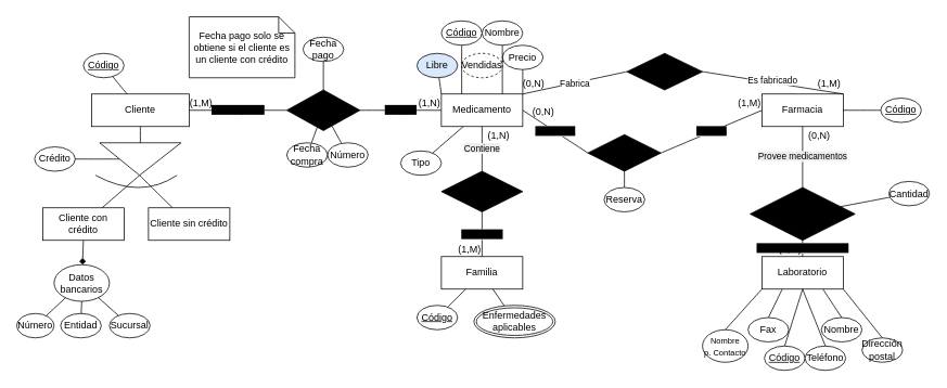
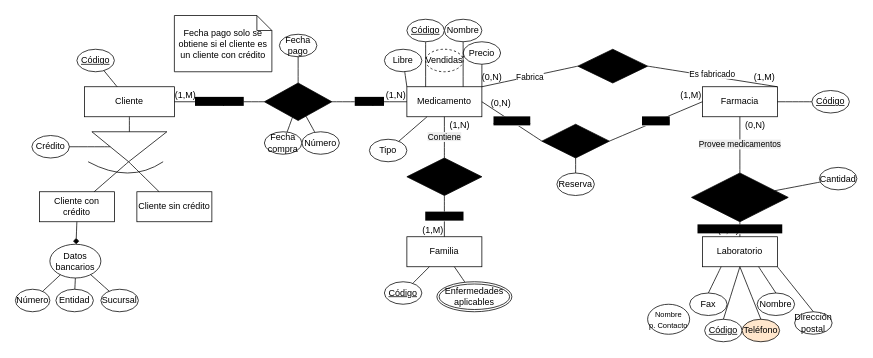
  <mxCell id="0" />
  <mxCell id="1" parent="0" />
  <mxCell id="2" value="Medicamento" style="whiteSpace=wrap;html=1;align=center;rounded=0;" vertex="1" parent="1"><mxGeometry x="542" y="115" width="100" height="40" as="geometry" /></mxCell>
  <mxCell id="3" value="Farmacia" style="whiteSpace=wrap;html=1;align=center;rounded=0;" vertex="1" parent="1"><mxGeometry x="936" y="115" width="100" height="40" as="geometry" /></mxCell>
  <mxCell id="4" value="Nombre" style="ellipse;whiteSpace=wrap;html=1;align=center;rounded=0;" vertex="1" parent="1"><mxGeometry x="592" y="25" width="50" height="30" as="geometry" /></mxCell>
  <mxCell id="5" value="Código" style="ellipse;whiteSpace=wrap;html=1;align=center;fontStyle=4;rounded=0;" vertex="1" parent="1"><mxGeometry x="542" y="25" width="50" height="30" as="geometry" /></mxCell>
  <mxCell id="6" value="Almacena" style="shape=rhombus;perimeter=rhombusPerimeter;whiteSpace=wrap;html=1;align=center;fillColor=light-dark(#000000, #e3c800);rounded=0;" vertex="1" parent="1"><mxGeometry x="722" y="165" width="90" height="45" as="geometry" /></mxCell>
  <mxCell id="7" value="Reserva" style="ellipse;whiteSpace=wrap;html=1;align=center;rounded=0;" vertex="1" parent="1"><mxGeometry x="742" y="230" width="50" height="30" as="geometry" /></mxCell>
  <mxCell id="8" value="Vendidas" style="ellipse;whiteSpace=wrap;html=1;align=center;dashed=1;rounded=0;" vertex="1" parent="1"><mxGeometry x="567" y="65" width="50" height="30" as="geometry" /></mxCell>
  <mxCell id="9" value="Precio" style="ellipse;whiteSpace=wrap;html=1;align=center;rounded=0;" vertex="1" parent="1"><mxGeometry x="617" y="55" width="50" height="30" as="geometry" /></mxCell>
- <mxCell id="10" value="Libre" style="ellipse;whiteSpace=wrap;html=1;align=center;rounded=0;fillColor=#dae8fc;" vertex="1" parent="1"><mxGeometry x="512" y="65" width="50" height="30" as="geometry" /></mxCell>
+ <mxCell id="10" value="Libre" style="ellipse;whiteSpace=wrap;html=1;align=center;rounded=0;" vertex="1" parent="1"><mxGeometry x="512" y="65" width="50" height="30" as="geometry" /></mxCell>
  <mxCell id="11" value="Tipo" style="ellipse;whiteSpace=wrap;html=1;align=center;rounded=0;" vertex="1" parent="1"><mxGeometry x="492" y="185" width="50" height="30" as="geometry" /></mxCell>
  <mxCell id="12" value="Laboratorio" style="whiteSpace=wrap;html=1;align=center;rounded=0;" vertex="1" parent="1"><mxGeometry x="936" y="315" width="100" height="40" as="geometry" /></mxCell>
  <mxCell id="13" value="Código" style="ellipse;whiteSpace=wrap;html=1;align=center;fontStyle=4;rounded=0;" vertex="1" parent="1"><mxGeometry x="939" y="425" width="50" height="30" as="geometry" /></mxCell>
  <mxCell id="14" value="Nombre" style="ellipse;whiteSpace=wrap;html=1;align=center;rounded=0;" vertex="1" parent="1"><mxGeometry x="1009" y="390" width="50" height="30" as="geometry" /></mxCell>
- <mxCell id="15" value="Teléfono" style="ellipse;whiteSpace=wrap;html=1;align=center;rounded=0;" vertex="1" parent="1"><mxGeometry x="989" y="425" width="50" height="30" as="geometry" /></mxCell>
+ <mxCell id="15" value="Teléfono" style="ellipse;whiteSpace=wrap;html=1;align=center;rounded=0;fillColor=#ffe6cc;" vertex="1" parent="1"><mxGeometry x="989" y="425" width="50" height="30" as="geometry" /></mxCell>
  <mxCell id="16" value="Dirección postal" style="ellipse;whiteSpace=wrap;html=1;align=center;rounded=0;" vertex="1" parent="1"><mxGeometry x="1059" y="415" width="50" height="30" as="geometry" /></mxCell>
  <mxCell id="17" value="Fax" style="ellipse;whiteSpace=wrap;html=1;align=center;rounded=0;" vertex="1" parent="1"><mxGeometry x="919" y="390" width="50" height="30" as="geometry" /></mxCell>
  <mxCell id="18" value="&lt;font style=&quot;font-size: 10px;&quot;&gt;Nombre&lt;/font&gt;&lt;div&gt;&lt;font style=&quot;font-size: 10px;&quot;&gt;p. Contacto&lt;/font&gt;&lt;/div&gt;" style="ellipse;whiteSpace=wrap;html=1;align=center;rounded=0;" vertex="1" parent="1"><mxGeometry x="863" y="405" width="56" height="40" as="geometry" /></mxCell>
  <mxCell id="19" value="" style="endArrow=none;html=1;curved=1;" edge="1" parent="1" source="2" target="11"><mxGeometry width="50" height="50" relative="1" as="geometry"><mxPoint x="566.5" y="215" as="sourcePoint" /><mxPoint x="792" y="150" as="targetPoint" /></mxGeometry></mxCell>
  <mxCell id="20" value="&lt;span style=&quot;background-color: rgb(0, 0, 0);&quot;&gt;&lt;font style=&quot;color: light-dark(rgb(0, 0, 0), rgb(0, 0, 0));&quot;&gt;Está en&lt;/font&gt;&lt;/span&gt;" style="endArrow=none;html=1;rounded=0;curved=1;exitX=1;exitY=0.5;exitDx=0;exitDy=0;entryX=0;entryY=0.5;entryDx=0;entryDy=0;" edge="1" parent="1" source="6" target="3"><mxGeometry relative="1" as="geometry"><mxPoint x="772" y="295" as="sourcePoint" /><mxPoint x="932" y="295" as="targetPoint" /></mxGeometry></mxCell>
  <mxCell id="21" value="(1,M)" style="resizable=0;html=1;whiteSpace=wrap;align=right;verticalAlign=bottom;" connectable="0" vertex="1" parent="20"><mxGeometry x="1" relative="1" as="geometry" /></mxCell>
  <mxCell id="22" value="&lt;span style=&quot;background-color: rgb(0, 0, 0);&quot;&gt;&lt;font style=&quot;color: light-dark(rgb(0, 0, 0), rgb(0, 0, 0));&quot;&gt;Almacena&lt;/font&gt;&lt;/span&gt;" style="endArrow=none;html=1;rounded=0;curved=1;exitX=0;exitY=0.5;exitDx=0;exitDy=0;entryX=1;entryY=0.5;entryDx=0;entryDy=0;" edge="1" parent="1" source="6" target="2"><mxGeometry relative="1" as="geometry"><mxPoint x="782" y="145" as="sourcePoint" /><mxPoint x="796" y="85" as="targetPoint" /></mxGeometry></mxCell>
  <mxCell id="23" value="(0,N)" style="resizable=0;html=1;whiteSpace=wrap;align=right;verticalAlign=bottom;" connectable="0" vertex="1" parent="22"><mxGeometry x="1" relative="1" as="geometry"><mxPoint x="40" y="10" as="offset" /></mxGeometry></mxCell>
  <mxCell id="24" value="" style="endArrow=none;html=1;curved=1;entryX=0.5;entryY=1;entryDx=0;entryDy=0;exitX=0.5;exitY=0;exitDx=0;exitDy=0;" edge="1" parent="1" source="7" target="6"><mxGeometry width="50" height="50" relative="1" as="geometry"><mxPoint x="628" y="295" as="sourcePoint" /><mxPoint x="657" y="365" as="targetPoint" /></mxGeometry></mxCell>
  <mxCell id="25" value="" style="endArrow=none;html=1;curved=1;entryX=0.75;entryY=0;entryDx=0;entryDy=0;" edge="1" parent="1" source="4" target="2"><mxGeometry width="50" height="50" relative="1" as="geometry"><mxPoint x="782" y="285" as="sourcePoint" /><mxPoint x="782" y="255" as="targetPoint" /></mxGeometry></mxCell>
  <mxCell id="26" value="" style="endArrow=none;html=1;curved=1;entryX=1;entryY=0;entryDx=0;entryDy=0;" edge="1" parent="1" source="9" target="2"><mxGeometry width="50" height="50" relative="1" as="geometry"><mxPoint x="627" y="185" as="sourcePoint" /><mxPoint x="627" y="165" as="targetPoint" /></mxGeometry></mxCell>
  <mxCell id="27" value="" style="endArrow=none;html=1;curved=1;" edge="1" parent="1" source="8" target="9"><mxGeometry width="50" height="50" relative="1" as="geometry"><mxPoint x="582" y="75" as="sourcePoint" /><mxPoint x="652" y="165" as="targetPoint" /></mxGeometry></mxCell>
  <mxCell id="28" value="" style="endArrow=none;html=1;curved=1;entryX=0.25;entryY=0;entryDx=0;entryDy=0;" edge="1" parent="1" source="5" target="2"><mxGeometry width="50" height="50" relative="1" as="geometry"><mxPoint x="597" y="225" as="sourcePoint" /><mxPoint x="602" y="165" as="targetPoint" /></mxGeometry></mxCell>
  <mxCell id="29" value="" style="endArrow=none;html=1;curved=1;entryX=0;entryY=0;entryDx=0;entryDy=0;" edge="1" parent="1" source="10" target="2"><mxGeometry width="50" height="50" relative="1" as="geometry"><mxPoint x="565" y="186" as="sourcePoint" /><mxPoint x="577" y="165" as="targetPoint" /></mxGeometry></mxCell>
  <mxCell id="30" value="Obtención de medicamentos" style="shape=rhombus;perimeter=rhombusPerimeter;whiteSpace=wrap;html=1;align=center;fillColor=light-dark(#000000, #e3c800);rounded=0;" vertex="1" parent="1"><mxGeometry x="921.5" y="230" width="129" height="65" as="geometry" /></mxCell>
  <mxCell id="31" value="&lt;span style=&quot;background-color: rgb(0, 0, 0);&quot;&gt;&lt;font style=&quot;color: light-dark(rgb(0, 0, 0), rgb(0, 0, 0));&quot;&gt;Obtiene medicamentos&lt;/font&gt;&lt;/span&gt;" style="endArrow=none;html=1;rounded=0;curved=1;exitX=0.5;exitY=1;exitDx=0;exitDy=0;entryX=0.5;entryY=0;entryDx=0;entryDy=0;" edge="1" parent="1" source="30" target="12"><mxGeometry relative="1" as="geometry"><mxPoint x="972" y="380" as="sourcePoint" /><mxPoint x="1136" y="220" as="targetPoint" /><mxPoint as="offset" /></mxGeometry></mxCell>
  <mxCell id="32" value="(0,M)" style="resizable=0;html=1;whiteSpace=wrap;align=right;verticalAlign=bottom;" connectable="0" vertex="1" parent="31"><mxGeometry x="1" relative="1" as="geometry" /></mxCell>
  <mxCell id="33" value="&lt;font style=&quot;color: light-dark(rgb(0, 0, 0), rgb(0, 0, 0)); background-color: light-dark(rgb(237, 237, 237), rgb(255, 255, 255));&quot;&gt;Provee medicamentos&lt;/font&gt;" style="endArrow=none;html=1;rounded=0;curved=1;exitX=0.5;exitY=0;exitDx=0;exitDy=0;entryX=0.5;entryY=1;entryDx=0;entryDy=0;" edge="1" parent="1" source="30" target="3"><mxGeometry relative="1" as="geometry"><mxPoint x="982" y="230" as="sourcePoint" /><mxPoint x="842" y="220" as="targetPoint" /><mxPoint as="offset" /></mxGeometry></mxCell>
  <mxCell id="34" value="(0,N)" style="resizable=0;html=1;whiteSpace=wrap;align=right;verticalAlign=bottom;" connectable="0" vertex="1" parent="33"><mxGeometry x="1" relative="1" as="geometry"><mxPoint x="35" y="20" as="offset" /></mxGeometry></mxCell>
- <mxCell id="35" value="" style="endArrow=none;html=1;curved=1;entryX=0.5;entryY=0;entryDx=0;entryDy=0;exitX=0;exitY=1;exitDx=0;exitDy=0;" edge="1" parent="1" source="12" target="18"><mxGeometry width="50" height="50" relative="1" as="geometry"><mxPoint x="628" y="225" as="sourcePoint" /><mxPoint x="657" y="295" as="targetPoint" /></mxGeometry></mxCell>
  <mxCell id="36" value="" style="endArrow=none;html=1;curved=1;entryX=0.5;entryY=0;entryDx=0;entryDy=0;exitX=0.5;exitY=1;exitDx=0;exitDy=0;" edge="1" parent="1" source="12" target="13"><mxGeometry width="50" height="50" relative="1" as="geometry"><mxPoint x="946" y="365" as="sourcePoint" /><mxPoint x="930" y="465" as="targetPoint" /></mxGeometry></mxCell>
  <mxCell id="37" value="" style="endArrow=none;html=1;curved=1;entryX=0.5;entryY=0;entryDx=0;entryDy=0;exitX=0.5;exitY=1;exitDx=0;exitDy=0;" edge="1" parent="1" source="12" target="15"><mxGeometry width="50" height="50" relative="1" as="geometry"><mxPoint x="971" y="365" as="sourcePoint" /><mxPoint x="991" y="470" as="targetPoint" /></mxGeometry></mxCell>
  <mxCell id="38" value="" style="endArrow=none;html=1;curved=1;entryX=0.5;entryY=0;entryDx=0;entryDy=0;exitX=1;exitY=1;exitDx=0;exitDy=0;" edge="1" parent="1" source="12" target="16"><mxGeometry width="50" height="50" relative="1" as="geometry"><mxPoint x="996" y="365" as="sourcePoint" /><mxPoint x="1016" y="510" as="targetPoint" /></mxGeometry></mxCell>
  <mxCell id="39" value="" style="endArrow=none;html=1;curved=1;entryX=0.5;entryY=0;entryDx=0;entryDy=0;exitX=0.75;exitY=1;exitDx=0;exitDy=0;" edge="1" parent="1" source="12" target="14"><mxGeometry width="50" height="50" relative="1" as="geometry"><mxPoint x="1046" y="365" as="sourcePoint" /><mxPoint x="1081" y="510" as="targetPoint" /></mxGeometry></mxCell>
  <mxCell id="40" value="" style="endArrow=none;html=1;curved=1;entryX=0.5;entryY=0;entryDx=0;entryDy=0;exitX=0.25;exitY=1;exitDx=0;exitDy=0;" edge="1" parent="1" source="12" target="17"><mxGeometry width="50" height="50" relative="1" as="geometry"><mxPoint x="1021" y="365" as="sourcePoint" /><mxPoint x="1051" y="470" as="targetPoint" /></mxGeometry></mxCell>
  <mxCell id="41" value="Fabricación" style="shape=rhombus;perimeter=rhombusPerimeter;whiteSpace=wrap;html=1;align=center;fillColor=light-dark(#000000, #e3c800);rounded=0;" vertex="1" parent="1"><mxGeometry x="770" y="65" width="93" height="45" as="geometry" /></mxCell>
  <mxCell id="42" value="" style="endArrow=none;html=1;rounded=0;curved=1;exitX=0;exitY=0.5;exitDx=0;exitDy=0;entryX=1;entryY=0;entryDx=0;entryDy=0;" edge="1" parent="1" source="41" target="2"><mxGeometry relative="1" as="geometry"><mxPoint x="1128" y="270" as="sourcePoint" /><mxPoint x="1142" y="205" as="targetPoint" /><mxPoint as="offset" /></mxGeometry></mxCell>
  <mxCell id="43" value="(0,N)" style="resizable=0;html=1;whiteSpace=wrap;align=right;verticalAlign=bottom;" connectable="0" vertex="1" parent="42"><mxGeometry x="1" relative="1" as="geometry"><mxPoint x="28" y="-5" as="offset" /></mxGeometry></mxCell>
  <mxCell id="44" value="Fabrica" style="edgeLabel;html=1;align=center;verticalAlign=middle;resizable=0;points=[];" connectable="0" vertex="1" parent="42"><mxGeometry x="0.01" y="1" relative="1" as="geometry"><mxPoint as="offset" /></mxGeometry></mxCell>
  <mxCell id="45" value="" style="endArrow=none;html=1;rounded=0;curved=1;exitX=1;exitY=0.5;exitDx=0;exitDy=0;entryX=1;entryY=0;entryDx=0;entryDy=0;" edge="1" parent="1" source="41" target="3"><mxGeometry relative="1" as="geometry"><mxPoint x="1138" y="120" as="sourcePoint" /><mxPoint x="1142" y="45" as="targetPoint" /><mxPoint as="offset" /></mxGeometry></mxCell>
  <mxCell id="46" value="(1,M)" style="resizable=0;html=1;whiteSpace=wrap;align=right;verticalAlign=bottom;" connectable="0" vertex="1" parent="45"><mxGeometry x="1" relative="1" as="geometry"><mxPoint x="-2" y="-5" as="offset" /></mxGeometry></mxCell>
  <mxCell id="47" value="Es fabricado" style="edgeLabel;html=1;align=center;verticalAlign=middle;resizable=0;points=[];" connectable="0" vertex="1" parent="45"><mxGeometry x="0.364" y="4" relative="1" as="geometry"><mxPoint x="-33" y="-5" as="offset" /></mxGeometry></mxCell>
  <mxCell id="48" value="Cliente" style="whiteSpace=wrap;html=1;align=center;rounded=0;" vertex="1" parent="1"><mxGeometry x="112" y="115" width="120" height="40" as="geometry" /></mxCell>
  <mxCell id="49" value="Compra" style="shape=rhombus;perimeter=rhombusPerimeter;whiteSpace=wrap;html=1;align=center;fillColor=light-dark(#000000, #e3c800);rounded=0;" vertex="1" parent="1"><mxGeometry x="352" y="110" width="90" height="50" as="geometry" /></mxCell>
  <mxCell id="50" value="&lt;span style=&quot;background-color: rgb(0, 0, 0);&quot;&gt;&lt;font style=&quot;color: light-dark(rgb(0, 0, 0), rgb(0, 0, 0));&quot;&gt;Compra&lt;/font&gt;&lt;/span&gt;" style="endArrow=none;html=1;rounded=0;curved=1;exitX=1;exitY=0.5;exitDx=0;exitDy=0;entryX=0;entryY=0.5;entryDx=0;entryDy=0;" edge="1" parent="1" source="49" target="2"><mxGeometry relative="1" as="geometry"><mxPoint x="360" y="300" as="sourcePoint" /><mxPoint x="530" y="135" as="targetPoint" /></mxGeometry></mxCell>
  <mxCell id="51" value="(1,N)" style="resizable=0;html=1;whiteSpace=wrap;align=right;verticalAlign=bottom;" connectable="0" vertex="1" parent="50"><mxGeometry x="1" relative="1" as="geometry" /></mxCell>
  <mxCell id="52" value="&lt;span style=&quot;background-color: rgb(0, 0, 0);&quot;&gt;&lt;font style=&quot;color: light-dark(rgb(0, 0, 0), rgb(0, 0, 0));&quot;&gt;Es comprado&lt;/font&gt;&lt;/span&gt;" style="endArrow=none;html=1;rounded=0;curved=1;exitX=0;exitY=0.5;exitDx=0;exitDy=0;entryX=1;entryY=0.5;entryDx=0;entryDy=0;" edge="1" parent="1" source="49" target="48"><mxGeometry relative="1" as="geometry"><mxPoint x="370" y="150" as="sourcePoint" /><mxPoint x="224" y="135" as="targetPoint" /></mxGeometry></mxCell>
  <mxCell id="53" value="(1,M)" style="resizable=0;html=1;whiteSpace=wrap;align=right;verticalAlign=bottom;" connectable="0" vertex="1" parent="52"><mxGeometry x="1" relative="1" as="geometry"><mxPoint x="30" as="offset" /></mxGeometry></mxCell>
  <mxCell id="54" value="" style="endArrow=none;html=1;curved=1;" edge="1" parent="1" source="55" target="49"><mxGeometry width="50" height="50" relative="1" as="geometry"><mxPoint x="408" y="176" as="sourcePoint" /><mxPoint x="245" y="370" as="targetPoint" /></mxGeometry></mxCell>
  <mxCell id="55" value="Número" style="ellipse;whiteSpace=wrap;html=1;align=center;rounded=0;" vertex="1" parent="1"><mxGeometry x="402" y="175" width="50" height="30" as="geometry" /></mxCell>
  <mxCell id="56" value="Fecha compra" style="ellipse;whiteSpace=wrap;html=1;align=center;rounded=0;" vertex="1" parent="1"><mxGeometry x="352" y="175" width="50" height="30" as="geometry" /></mxCell>
  <mxCell id="57" value="" style="endArrow=none;html=1;curved=1;" edge="1" parent="1" source="49" target="56"><mxGeometry width="50" height="50" relative="1" as="geometry"><mxPoint x="407" y="185" as="sourcePoint" /><mxPoint x="407" y="170" as="targetPoint" /></mxGeometry></mxCell>
  <mxCell id="58" value="Código" style="ellipse;whiteSpace=wrap;html=1;align=center;fontStyle=4;rounded=0;" vertex="1" parent="1"><mxGeometry x="102" y="65" width="50" height="30" as="geometry" /></mxCell>
  <mxCell id="59" value="" style="endArrow=none;html=1;curved=1;" edge="1" parent="1" source="48" target="58"><mxGeometry width="50" height="50" relative="1" as="geometry"><mxPoint x="429" y="186" as="sourcePoint" /><mxPoint x="417" y="164" as="targetPoint" /></mxGeometry></mxCell>
  <mxCell id="60" value="Crédito" style="ellipse;whiteSpace=wrap;html=1;align=center;rounded=0;" vertex="1" parent="1"><mxGeometry x="42" y="180" width="50" height="30" as="geometry" /></mxCell>
  <mxCell id="61" value="" style="verticalLabelPosition=bottom;verticalAlign=top;html=1;shape=mxgraph.basic.acute_triangle;dx=0.51;rotation=-180;" vertex="1" parent="1"><mxGeometry x="122" y="175" width="100" height="40" as="geometry" /></mxCell>
  <mxCell id="62" value="" style="endArrow=none;html=1;curved=1;" edge="1" parent="1"><mxGeometry width="50" height="50" relative="1" as="geometry"><mxPoint x="117" y="215" as="sourcePoint" /><mxPoint x="217" y="215" as="targetPoint" /><Array as="points"><mxPoint x="172" y="245" /></Array></mxGeometry></mxCell>
  <mxCell id="63" value="" style="endArrow=none;html=1;curved=1;entryX=1;entryY=0.5;entryDx=0;entryDy=0;exitX=0;exitY=0;exitDx=75.5;exitDy=20;exitPerimeter=0;" edge="1" parent="1" source="61" target="60"><mxGeometry width="50" height="50" relative="1" as="geometry"><mxPoint x="322" y="180" as="sourcePoint" /><mxPoint x="372" y="130" as="targetPoint" /></mxGeometry></mxCell>
  <mxCell id="64" value="Cliente sin crédito" style="whiteSpace=wrap;html=1;align=center;rounded=0;" vertex="1" parent="1"><mxGeometry x="182" y="255" width="100" height="40" as="geometry" /></mxCell>
  <mxCell id="65" value="Cliente con crédito" style="whiteSpace=wrap;html=1;align=center;rounded=0;" vertex="1" parent="1"><mxGeometry x="52" y="255" width="100" height="40" as="geometry" /></mxCell>
  <mxCell id="66" value="" style="endArrow=none;html=1;curved=1;exitX=0;exitY=0;exitDx=51;exitDy=0;exitPerimeter=0;" edge="1" parent="1" source="61" target="64"><mxGeometry width="50" height="50" relative="1" as="geometry"><mxPoint x="182" y="215" as="sourcePoint" /><mxPoint x="252" y="205" as="targetPoint" /></mxGeometry></mxCell>
  <mxCell id="67" value="" style="endArrow=none;html=1;curved=1;exitX=0;exitY=0;exitDx=51;exitDy=0;exitPerimeter=0;" edge="1" parent="1" source="61" target="65"><mxGeometry width="50" height="50" relative="1" as="geometry"><mxPoint x="207" y="205" as="sourcePoint" /><mxPoint x="237" y="275" as="targetPoint" /></mxGeometry></mxCell>
  <mxCell id="68" value="" style="endArrow=none;html=1;curved=1;" edge="1" parent="1" source="48" target="61"><mxGeometry width="50" height="50" relative="1" as="geometry"><mxPoint x="208" y="205" as="sourcePoint" /><mxPoint x="237" y="275" as="targetPoint" /></mxGeometry></mxCell>
  <mxCell id="69" value="Datos bancarios" style="ellipse;whiteSpace=wrap;html=1;align=center;rounded=0;" vertex="1" parent="1"><mxGeometry x="66" y="325" width="68" height="45" as="geometry" /></mxCell>
  <mxCell id="70" value="Número" style="ellipse;whiteSpace=wrap;html=1;align=center;rounded=0;" vertex="1" parent="1"><mxGeometry x="20" y="385" width="46" height="30" as="geometry" /></mxCell>
  <mxCell id="71" value="Entidad" style="ellipse;whiteSpace=wrap;html=1;align=center;rounded=0;" vertex="1" parent="1"><mxGeometry x="74" y="385" width="50" height="30" as="geometry" /></mxCell>
  <mxCell id="72" value="Sucursal" style="ellipse;whiteSpace=wrap;html=1;align=center;rounded=0;" vertex="1" parent="1"><mxGeometry x="134" y="385" width="50" height="30" as="geometry" /></mxCell>
  <mxCell id="73" value="" style="endArrow=none;html=1;curved=1;" edge="1" parent="1" source="72" target="69"><mxGeometry width="50" height="50" relative="1" as="geometry"><mxPoint x="213" y="220" as="sourcePoint" /><mxPoint x="167" y="260" as="targetPoint" /></mxGeometry></mxCell>
  <mxCell id="74" value="" style="endArrow=none;html=1;curved=1;" edge="1" parent="1" source="69" target="71"><mxGeometry width="50" height="50" relative="1" as="geometry"><mxPoint x="155" y="398" as="sourcePoint" /><mxPoint x="130" y="375" as="targetPoint" /></mxGeometry></mxCell>
  <mxCell id="75" value="" style="endArrow=none;html=1;curved=1;" edge="1" parent="1" source="70" target="69"><mxGeometry width="50" height="50" relative="1" as="geometry"><mxPoint x="110" y="380" as="sourcePoint" /><mxPoint x="109" y="395" as="targetPoint" /></mxGeometry></mxCell>
  <mxCell id="76" value="" style="endArrow=diamond;html=1;curved=1;exitX=0.5;exitY=1;exitDx=0;exitDy=0;" edge="1" parent="1" source="65" target="69"><mxGeometry width="50" height="50" relative="1" as="geometry"><mxPoint x="34" y="403" as="sourcePoint" /><mxPoint x="58" y="381" as="targetPoint" /></mxGeometry></mxCell>
  <mxCell id="77" value="Fecha pago" style="ellipse;whiteSpace=wrap;html=1;align=center;rounded=0;" vertex="1" parent="1"><mxGeometry x="372" y="45" width="50" height="30" as="geometry" /></mxCell>
  <mxCell id="78" value="" style="endArrow=none;html=1;curved=1;" edge="1" parent="1" source="49" target="77"><mxGeometry width="50" height="50" relative="1" as="geometry"><mxPoint x="399" y="166" as="sourcePoint" /><mxPoint x="392" y="185" as="targetPoint" /></mxGeometry></mxCell>
  <mxCell id="79" value="Fecha pago solo se obtiene si el cliente es un cliente con crédito" style="shape=note;size=20;whiteSpace=wrap;html=1;" vertex="1" parent="1"><mxGeometry x="232" y="20" width="130" height="75" as="geometry" /></mxCell>
  <mxCell id="80" value="Familia" style="whiteSpace=wrap;html=1;align=center;rounded=0;" vertex="1" parent="1"><mxGeometry x="542" y="315" width="100" height="40" as="geometry" /></mxCell>
  <mxCell id="81" value="Pertenece" style="shape=rhombus;perimeter=rhombusPerimeter;whiteSpace=wrap;html=1;align=center;fillColor=light-dark(#000000, #e3c800);rounded=0;" vertex="1" parent="1"><mxGeometry x="542" y="210" width="100" height="50" as="geometry" /></mxCell>
  <mxCell id="82" value="&lt;span style=&quot;background-color: rgb(0, 0, 0);&quot;&gt;&lt;font style=&quot;color: light-dark(rgb(0, 0, 0), rgb(0, 0, 0));&quot;&gt;Pertenece&lt;/font&gt;&lt;/span&gt;" style="endArrow=none;html=1;rounded=0;curved=1;exitX=0.5;exitY=1;exitDx=0;exitDy=0;entryX=0.5;entryY=0;entryDx=0;entryDy=0;" edge="1" parent="1" source="81" target="80"><mxGeometry relative="1" as="geometry"><mxPoint x="578" y="400" as="sourcePoint" /><mxPoint x="592" y="335" as="targetPoint" /><mxPoint as="offset" /></mxGeometry></mxCell>
  <mxCell id="83" value="(1,M)" style="resizable=0;html=1;whiteSpace=wrap;align=right;verticalAlign=bottom;" connectable="0" vertex="1" parent="82"><mxGeometry x="1" relative="1" as="geometry" /></mxCell>
  <mxCell id="84" value="&lt;font style=&quot;color: light-dark(rgb(0, 0, 0), rgb(0, 0, 0)); background-color: light-dark(rgb(237, 237, 237), rgb(255, 255, 255));&quot;&gt;Contiene&lt;/font&gt;" style="endArrow=none;html=1;rounded=0;curved=1;exitX=0.5;exitY=0;exitDx=0;exitDy=0;entryX=0.5;entryY=1;entryDx=0;entryDy=0;" edge="1" parent="1" source="81" target="2"><mxGeometry relative="1" as="geometry"><mxPoint x="588" y="250" as="sourcePoint" /><mxPoint x="592" y="175" as="targetPoint" /><mxPoint as="offset" /></mxGeometry></mxCell>
  <mxCell id="85" value="(1,N)" style="resizable=0;html=1;whiteSpace=wrap;align=right;verticalAlign=bottom;" connectable="0" vertex="1" parent="84"><mxGeometry x="1" relative="1" as="geometry"><mxPoint x="35" y="20" as="offset" /></mxGeometry></mxCell>
  <mxCell id="86" value="Código" style="ellipse;whiteSpace=wrap;html=1;align=center;fontStyle=4;rounded=0;" vertex="1" parent="1"><mxGeometry x="512" y="375" width="50" height="30" as="geometry" /></mxCell>
  <mxCell id="87" value="" style="endArrow=none;html=1;curved=1;" edge="1" parent="1" source="86" target="80"><mxGeometry width="50" height="50" relative="1" as="geometry"><mxPoint x="579" y="165" as="sourcePoint" /><mxPoint x="541" y="198" as="targetPoint" /></mxGeometry></mxCell>
  <mxCell id="88" value="" style="endArrow=none;html=1;curved=1;" edge="1" parent="1" source="89" target="80"><mxGeometry width="50" height="50" relative="1" as="geometry"><mxPoint x="602" y="385" as="sourcePoint" /><mxPoint x="602" y="365" as="targetPoint" /></mxGeometry></mxCell>
  <mxCell id="89" value="Enfermedades aplicables" style="ellipse;shape=doubleEllipse;margin=3;whiteSpace=wrap;html=1;align=center;" vertex="1" parent="1"><mxGeometry x="582" y="375" width="100" height="40" as="geometry" /></mxCell>
  <mxCell id="90" value="Código" style="ellipse;whiteSpace=wrap;html=1;align=center;fontStyle=4;rounded=0;" vertex="1" parent="1"><mxGeometry x="1082" y="120" width="50" height="30" as="geometry" /></mxCell>
  <mxCell id="91" value="" style="endArrow=none;html=1;curved=1;" edge="1" parent="1" source="90" target="3"><mxGeometry width="50" height="50" relative="1" as="geometry"><mxPoint x="560" y="387" as="sourcePoint" /><mxPoint x="582" y="365" as="targetPoint" /></mxGeometry></mxCell>
  <mxCell id="92" value="Cantidad" style="ellipse;whiteSpace=wrap;html=1;align=center;rounded=0;" vertex="1" parent="1"><mxGeometry x="1092" y="222.5" width="50" height="30" as="geometry" /></mxCell>
  <mxCell id="93" value="" style="endArrow=none;html=1;curved=1;" edge="1" parent="1" source="92" target="30"><mxGeometry width="50" height="50" relative="1" as="geometry"><mxPoint x="777" y="240" as="sourcePoint" /><mxPoint x="777" y="220" as="targetPoint" /></mxGeometry></mxCell>
